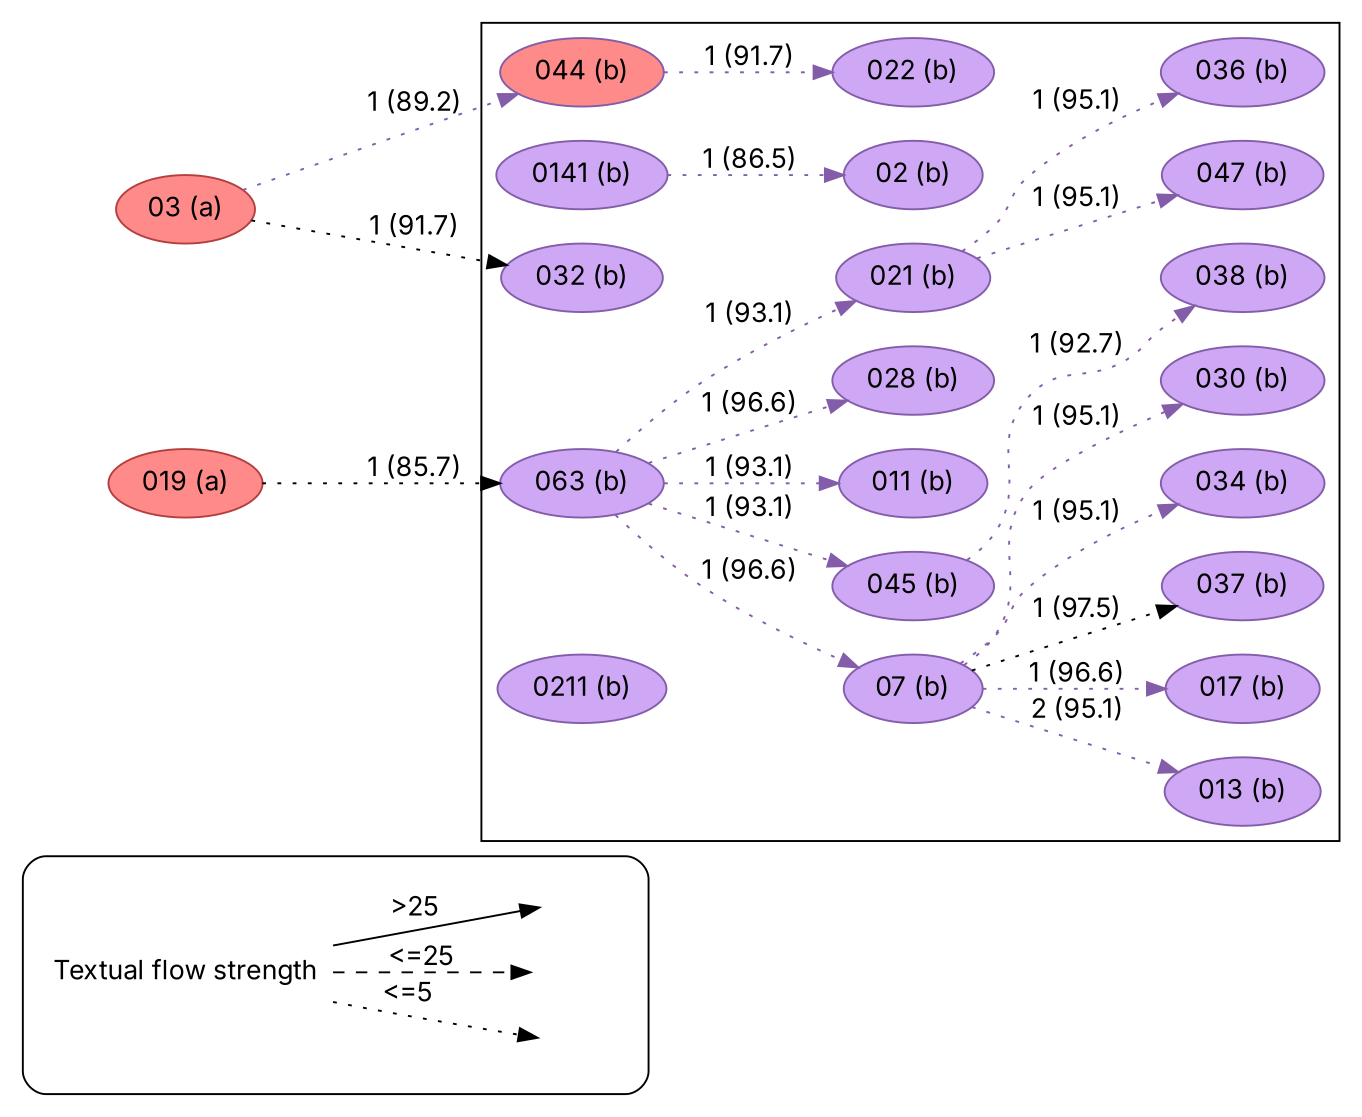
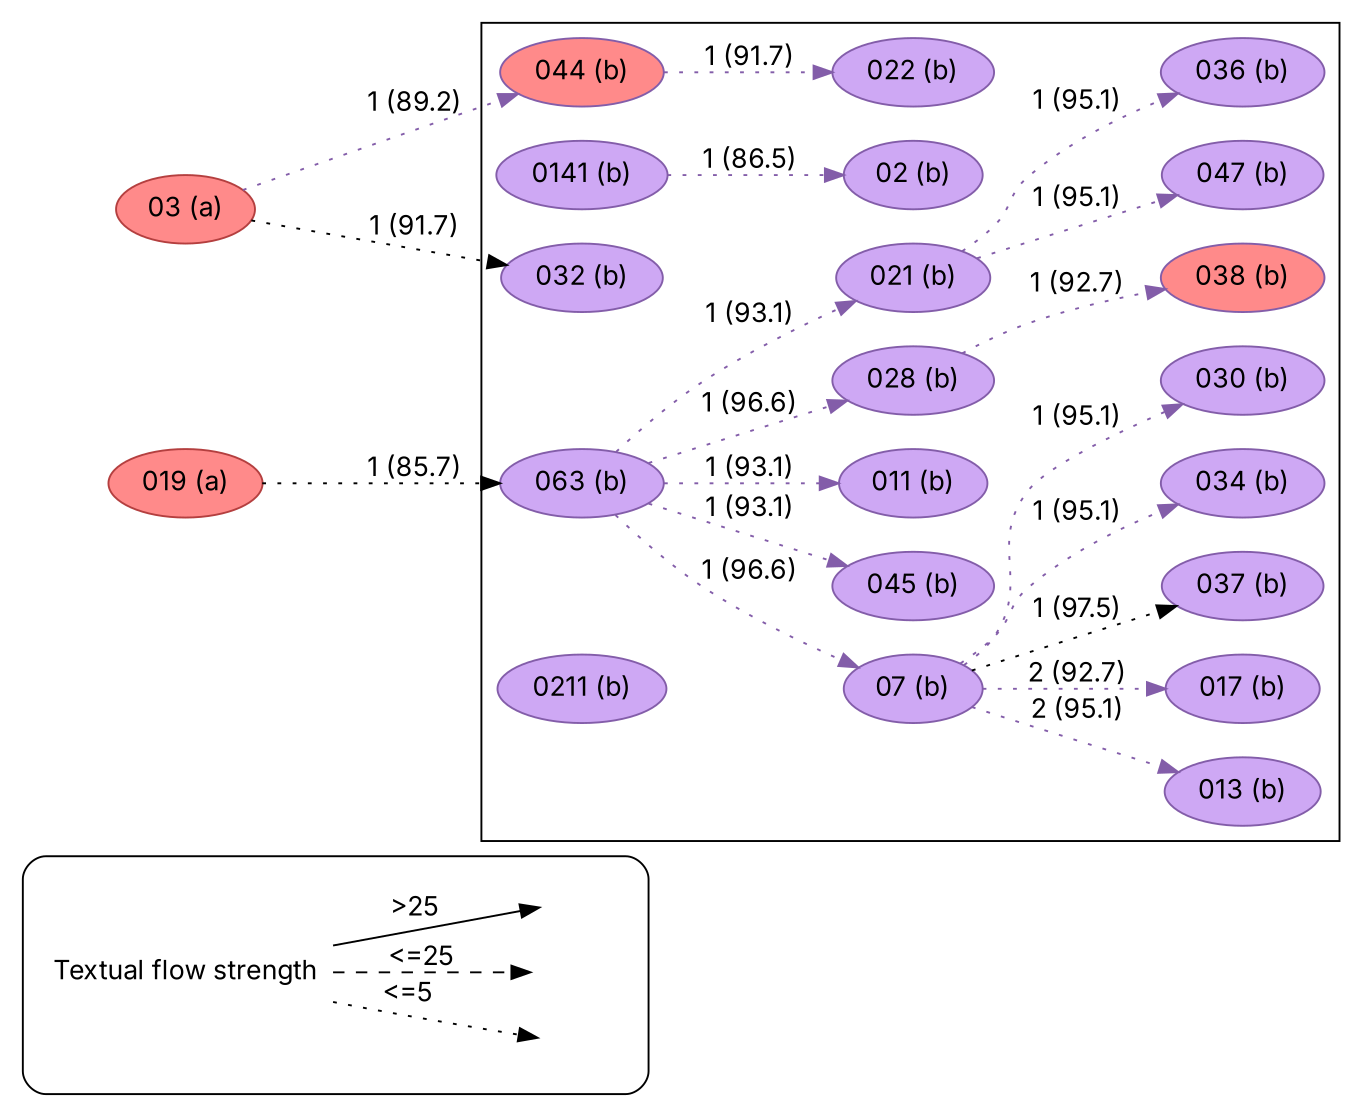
  strict digraph {
    fontname=Inter
    rankdir=LR
    node [fontname=Inter style=filled color="#835da9" fillcolor="#CEA8F4"]
    edge [fontname=Inter style=dotted color="#835da9"]
    n1 [label="Textual flow strength" shape=plaintext style="" color="" fillcolor=""]
    leg_e1 [fixedsize=True height=0.2 style=invis color="" fillcolor=""]
    leg_e2 [fixedsize=True height=0.2 style=invis color="" fillcolor=""]
    leg_e3 [fixedsize=True height=0.2 style=invis color="" fillcolor=""]
    n5 [fillcolor="#FF8A8A" label="044 (b)"]
    n6 [label="022 (b)"]
    n7 [label="0141 (b)"]
    n8 [label="02 (b)"]
    n9 [label="07 (b)"]
    n10 [label="013 (b)"]
    n11 [label="017 (b)"]
    n12 [label="037 (b)"]
    n13 [label="034 (b)"]
    n14 [label="030 (b)"]
    n15 [label="063 (b)"]
    n16 [label="011 (b)"]
    n17 [label="045 (b)"]
    n18 [label="021 (b)"]
    n19 [label="028 (b)"]
-   n20 [label="038 (b)"]
+   n20 [fillcolor="#FF8A8A" label="038 (b)"]
    n21 [label="036 (b)"]
    n22 [label="047 (b)"]
    n23 [label="032 (b)"]
    n24 [label="0211 (b)"]
    n25 [color="#b43f3f" fillcolor="#FF8A8A" label="03 (a)"]
    n26 [color="#b43f3f" fillcolor="#FF8A8A" label="019 (a)"]
    subgraph cluster_1 {
      style=rounded
      n1
      leg_e1
      leg_e2
      leg_e3
    }
    subgraph cluster_2 {
      n5
      n6
      n7
      n8
      n9
      n10
      n11
      n12
      n13
      n14
      n15
      n16
      n17
      n18
      n19
      n20
      n21
      n22
      n23
      n24
    }
    n1 -> leg_e1 [label="<=5  " color=""]
    n1 -> leg_e2 [label="  <=25" style=dashed color=""]
    n1 -> leg_e3 [label=">25" style=solid color=""]
    n5 -> n6 [label="1 (91.7)"]
    n7 -> n8 [label="1 (86.5)"]
    n9 -> n10 [label="2 (95.1)"]
-   n9 -> n11 [label="1 (96.6)"]
+   n9 -> n11 [label="2 (92.7)"]
    n9 -> n12 [color=black label="1 (97.5)"]
    n9 -> n13 [label="1 (95.1)"]
    n9 -> n14 [label="1 (95.1)"]
    n15 -> n9 [label="1 (96.6)"]
    n15 -> n16 [label="1 (93.1)"]
    n15 -> n17 [label="1 (93.1)"]
    n15 -> n18 [label="1 (93.1)"]
    n15 -> n19 [label="1 (96.6)"]
-   n17 -> n20 [label="1 (92.7)"]
+   n19 -> n20 [label="1 (92.7)"]
    n18 -> n21 [label="1 (95.1)"]
    n18 -> n22 [label="1 (95.1)"]
    n25 -> n5 [label="1 (89.2)"]
    n25 -> n23 [color=black label="1 (91.7)"]
    n26 -> n15 [color=black label="1 (85.7)"]
  }
